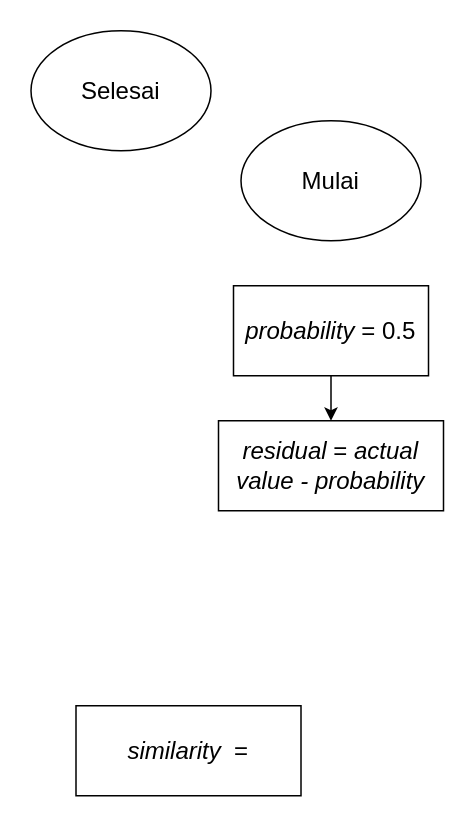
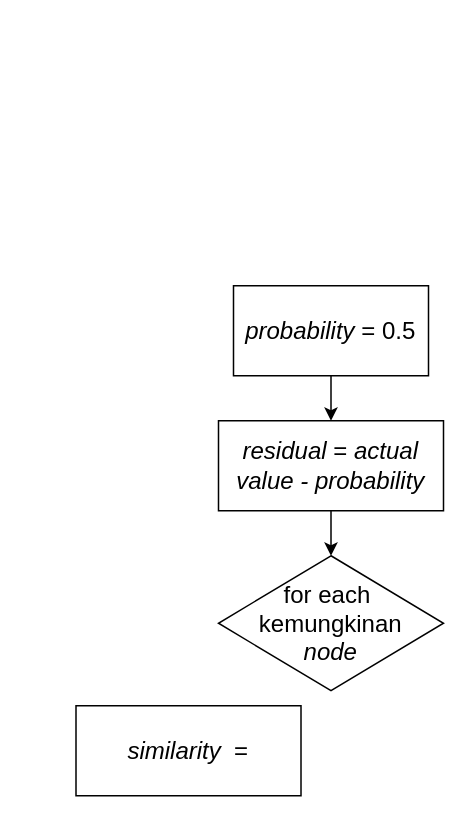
  <mxCell id="0" />
  <mxCell id="1" parent="0" />
- <mxCell id="2" value="&lt;font style=&quot;font-size: 16px&quot;&gt;Mulai&lt;/font&gt;" style="ellipse;whiteSpace=wrap;html=1;" parent="1" vertex="1"><mxGeometry x="160" y="80" width="120" height="80" as="geometry" /></mxCell>
- <mxCell id="3" value="&lt;font style=&quot;font-size: 16px&quot;&gt;Selesai&lt;/font&gt;" style="ellipse;whiteSpace=wrap;html=1;" parent="1" vertex="1"><mxGeometry x="20" y="20" width="120" height="80" as="geometry" /></mxCell>
  <mxCell id="4" value="&lt;font style=&quot;font-size: 16px&quot;&gt;&lt;i&gt;probability&lt;/i&gt; = 0.5&lt;/font&gt;" style="rounded=0;whiteSpace=wrap;html=1;" parent="1" vertex="1"><mxGeometry x="155" y="190" width="130" height="60" as="geometry" /></mxCell>
  <mxCell id="5" value="&lt;span style=&quot;font-size: 16px&quot;&gt;&lt;i&gt;residual&lt;/i&gt;&amp;nbsp;= &lt;i&gt;actual value - probability&lt;/i&gt;&lt;/span&gt;" style="rounded=0;whiteSpace=wrap;html=1;" vertex="1" parent="1"><mxGeometry x="145" y="280" width="150" height="60" as="geometry" /></mxCell>
  <mxCell id="6" value="" style="endArrow=classic;html=1;exitX=0.5;exitY=1;exitDx=0;exitDy=0;entryX=0.5;entryY=0;entryDx=0;entryDy=0;" edge="1" parent="1" source="4" target="5"><mxGeometry width="50" height="50" relative="1" as="geometry"><mxPoint x="260" y="270" as="sourcePoint" /><mxPoint x="310" y="220" as="targetPoint" /></mxGeometry></mxCell>
+ <mxCell id="7" value="&lt;font style=&quot;font-size: 16px&quot;&gt;for each&amp;nbsp;&lt;br&gt;kemungkinan&lt;br&gt;&lt;i&gt;node&lt;/i&gt;&lt;/font&gt;" style="rhombus;whiteSpace=wrap;html=1;" vertex="1" parent="1"><mxGeometry x="145" y="370" width="150" height="90" as="geometry" /></mxCell>
+ <mxCell id="8" value="" style="endArrow=classic;html=1;exitX=0.5;exitY=1;exitDx=0;exitDy=0;entryX=0.5;entryY=0;entryDx=0;entryDy=0;" edge="1" parent="1" source="5" target="7"><mxGeometry width="50" height="50" relative="1" as="geometry"><mxPoint x="260" y="370" as="sourcePoint" /><mxPoint x="310" y="320" as="targetPoint" /></mxGeometry></mxCell>
  <mxCell id="9" value="&lt;span style=&quot;font-size: 16px&quot;&gt;&lt;i&gt;similarity&amp;nbsp;&lt;/i&gt;&amp;nbsp;=&lt;br&gt;&lt;/span&gt;" style="rounded=0;whiteSpace=wrap;html=1;" vertex="1" parent="1"><mxGeometry x="50" y="470" width="150" height="60" as="geometry" /></mxCell>
